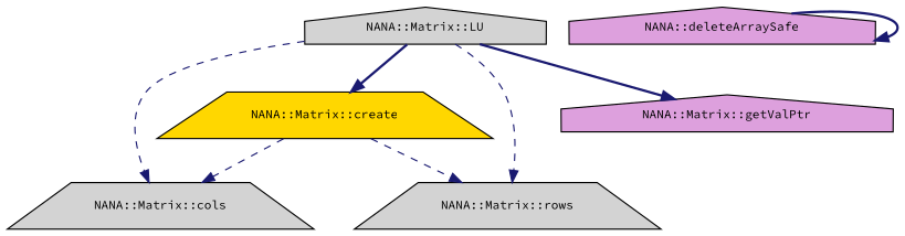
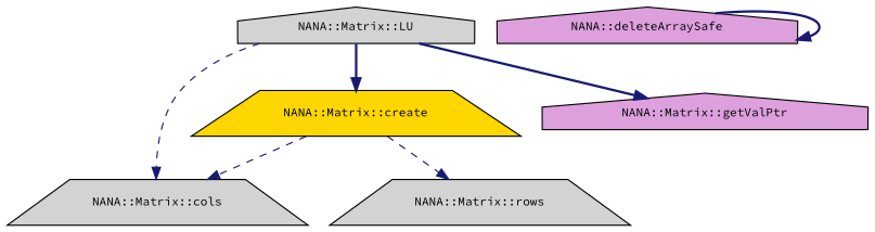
  digraph {
    fontname="Source Code Pro"
    rankdir=TB
    node [color=black fillcolor=lightgrey fontname="Source Code Pro" fontsize=10 shape=house style=filled]
    edge [color=midnightblue fontname="Source Code Pro" fontsize=10 labelfontname=Helvetica labelfontsize=10 style=dashed]
    n1 [fontcolor=black height=0.2 label="NANA::Matrix::LU" width=0.4]
    n2 [height=0.2 label="NANA::Matrix::cols" shape=trapezium width=0.4]
    n3 [fillcolor=gold height=0.2 label="NANA::Matrix::create" shape=trapezium width=0.4]
    n4 [height=0.2 label="NANA::Matrix::rows" shape=trapezium width=0.4]
    n5 [fillcolor=plum height=0.2 label="NANA::Matrix::getValPtr" width=0.4]
    n6 [fillcolor=plum height=0.2 label="NANA::deleteArraySafe" width=0.4]
    n1 -> n2
    n1 -> n3 [style=bold]
-   n1 -> n4
    n1 -> n5 [style=bold]
    n3 -> n2
    n3 -> n4
    n6 -> n6 [style=bold]
  }
